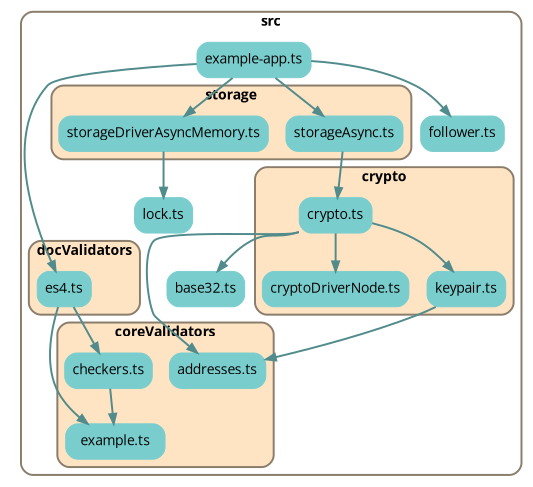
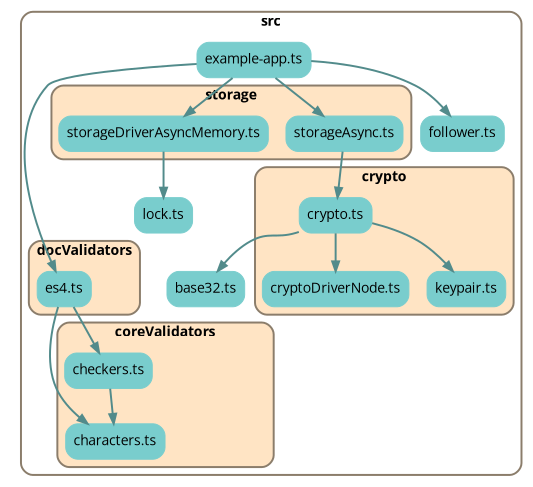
  digraph {
    compound=true
    fontname="Open Sans"
    rankdir=TB
    splines=true
    node [color=darkslategray3 fontname="Open Sans" shape=rectangle style="rounded,filled"]
    edge [color=darkslategray4 fontname="Open Sans" penwidth=2]
-   n1 [label="addresses.ts"]
-   n2 [label="example.ts"]
+   n2 [label="characters.ts"]
    n3 [label="checkers.ts"]
    n4 [label="crypto.ts"]
    n5 [label="cryptoDriverNode.ts"]
    n6 [label="keypair.ts"]
    n7 [label="es4.ts"]
    n8 [label="storageAsync.ts"]
    n9 [label="storageDriverAsyncMemory.ts"]
    n10 [label="base32.ts"]
    n11 [label="example-app.ts"]
    n12 [label="follower.ts"]
    n13 [label="lock.ts"]
    subgraph cluster_1 {
      color=bisque4
      label=<<b>src</b>>
      penwidth=2
      style=rounded
      n10
      n11
      n12
      n13
      subgraph cluster_2 {
        color=bisque4
        fillcolor=bisque
        label=<<b>coreValidators</b>>
        penwidth=2
        style="rounded,filled"
-       n1
        n2
        n3
      }
      subgraph cluster_3 {
        color=bisque4
        fillcolor=bisque
        label=<<b>crypto</b>>
        penwidth=2
        style="rounded,filled"
        n4
        n5
        n6
      }
      subgraph cluster_4 {
        color=bisque4
        fillcolor=bisque
        label=<<b>docValidators</b>>
        penwidth=2
        style="rounded,filled"
        n7
      }
      subgraph cluster_5 {
        color=bisque4
        fillcolor=bisque
        label=<<b>storage</b>>
        penwidth=2
        style="rounded,filled"
        n8
        n9
      }
    }
    n3 -> n2
-   n4 -> n1
    n4 -> n5
    n4 -> n6
    n4 -> n10
-   n6 -> n1
    n7 -> n2
    n7 -> n3
    n8 -> n4
    n9 -> n13
    n11 -> n7
    n11 -> n8
    n11 -> n9
    n11 -> n12
  }
